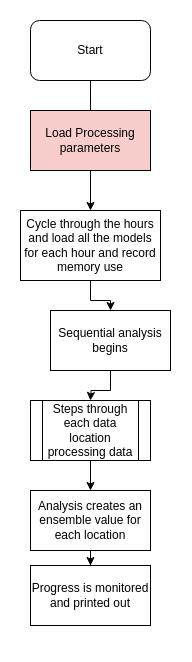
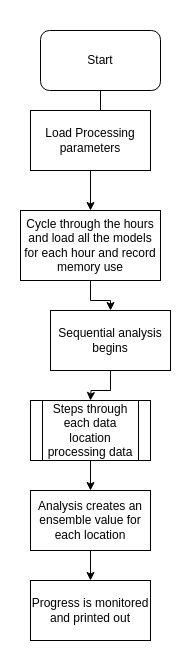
  <mxCell id="0" />
  <mxCell id="1" parent="0" />
  <mxCell id="2" style="edgeStyle=orthogonalEdgeStyle;rounded=0;orthogonalLoop=1;jettySize=auto;html=1;entryX=0.5;entryY=0;entryDx=0;entryDy=0;endArrow=none;" edge="1" parent="1" source="3" target="5"><mxGeometry relative="1" as="geometry" /></mxCell>
- <mxCell id="3" value="Start" style="rounded=1;whiteSpace=wrap;html=1;" vertex="1" parent="1"><mxGeometry x="30" y="20" width="120" height="60" as="geometry" /></mxCell>
+ <mxCell id="3" value="Start" style="rounded=1;whiteSpace=wrap;html=1;" vertex="1" parent="1"><mxGeometry x="40" y="30" width="120" height="60" as="geometry" /></mxCell>
  <mxCell id="4" style="edgeStyle=orthogonalEdgeStyle;rounded=0;orthogonalLoop=1;jettySize=auto;html=1;entryX=0.5;entryY=1;entryDx=0;entryDy=0;" edge="1" parent="1" source="5" target="7"><mxGeometry relative="1" as="geometry" /></mxCell>
- <mxCell id="5" value="Load Processing parameters" style="rounded=0;whiteSpace=wrap;html=1;fillColor=#f8cecc;" vertex="1" parent="1"><mxGeometry x="30" y="110" width="120" height="60" as="geometry" /></mxCell>
+ <mxCell id="5" value="Load Processing parameters" style="rounded=0;whiteSpace=wrap;html=1;" vertex="1" parent="1"><mxGeometry x="30" y="110" width="120" height="60" as="geometry" /></mxCell>
  <mxCell id="6" style="edgeStyle=orthogonalEdgeStyle;rounded=0;orthogonalLoop=1;jettySize=auto;html=1;entryX=0.5;entryY=0;entryDx=0;entryDy=0;" edge="1" parent="1" source="7" target="9"><mxGeometry relative="1" as="geometry" /></mxCell>
  <mxCell id="7" value="Cycle through the hours and load all the models for each hour and record memory use" style="rounded=0;whiteSpace=wrap;html=1;direction=west;" vertex="1" parent="1"><mxGeometry x="20" y="210" width="140" height="70" as="geometry" /></mxCell>
  <mxCell id="8" style="edgeStyle=orthogonalEdgeStyle;rounded=0;orthogonalLoop=1;jettySize=auto;html=1;entryX=0.5;entryY=0;entryDx=0;entryDy=0;" edge="1" parent="1" source="9"><mxGeometry relative="1" as="geometry"><mxPoint x="90" y="400" as="targetPoint" /></mxGeometry></mxCell>
  <mxCell id="9" value="Sequential analysis begins" style="rounded=0;whiteSpace=wrap;html=1;" vertex="1" parent="1"><mxGeometry x="50" y="310" width="120" height="60" as="geometry" /></mxCell>
  <mxCell id="10" style="edgeStyle=orthogonalEdgeStyle;rounded=0;orthogonalLoop=1;jettySize=auto;html=1;entryX=0.5;entryY=0;entryDx=0;entryDy=0;" edge="1" parent="1" source="11" target="13"><mxGeometry relative="1" as="geometry" /></mxCell>
  <mxCell id="11" value="Steps through each data location processing data" style="shape=process;whiteSpace=wrap;html=1;backgroundOutline=1;" vertex="1" parent="1"><mxGeometry x="30" y="400" width="120" height="60" as="geometry" /></mxCell>
  <mxCell id="12" style="edgeStyle=orthogonalEdgeStyle;rounded=0;orthogonalLoop=1;jettySize=auto;html=1;entryX=0.5;entryY=0;entryDx=0;entryDy=0;" edge="1" parent="1" source="13" target="14"><mxGeometry relative="1" as="geometry" /></mxCell>
  <mxCell id="13" value="Analysis creates an ensemble value for each location" style="rounded=0;whiteSpace=wrap;html=1;" vertex="1" parent="1"><mxGeometry x="30" y="490" width="120" height="60" as="geometry" /></mxCell>
- <mxCell id="14" value="Progress is monitored and printed out" style="rounded=0;whiteSpace=wrap;html=1;" vertex="1" parent="1"><mxGeometry x="30" y="565" width="120" height="60" as="geometry" /></mxCell>
+ <mxCell id="14" value="Progress is monitored and printed out" style="rounded=0;whiteSpace=wrap;html=1;" vertex="1" parent="1"><mxGeometry x="30" y="580" width="120" height="60" as="geometry" /></mxCell>
